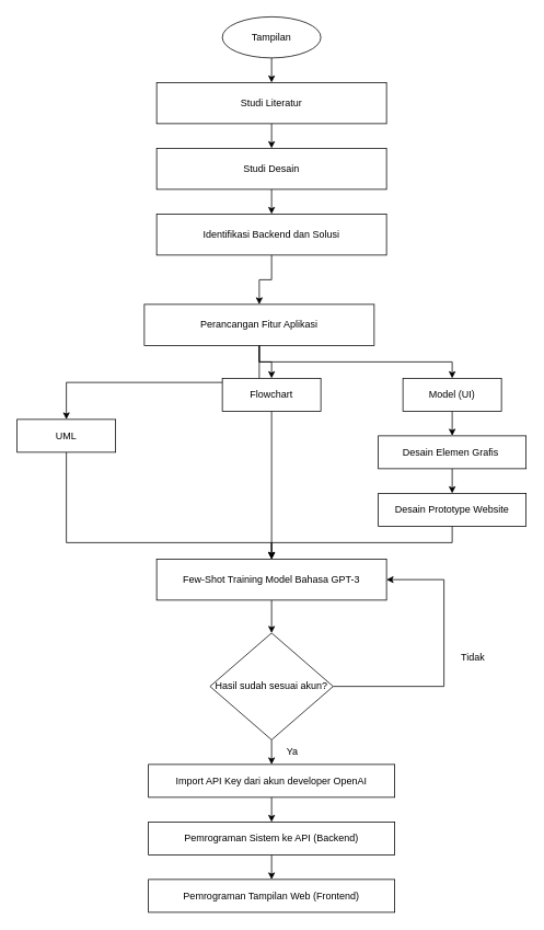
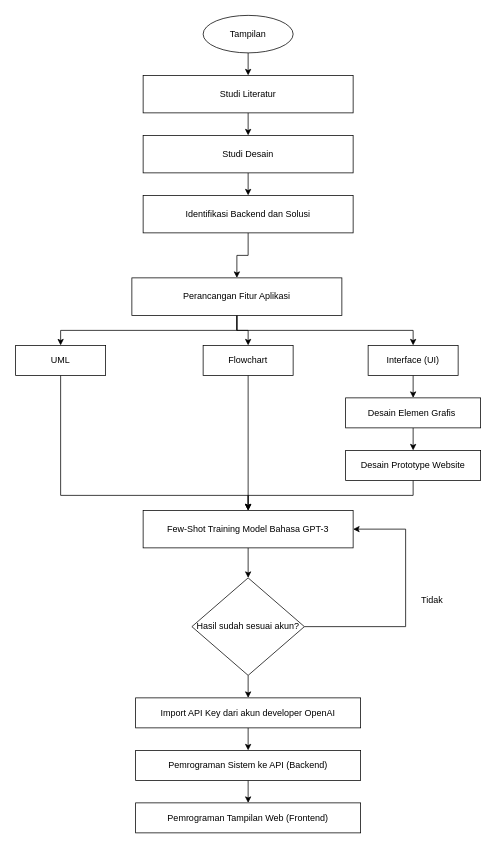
  <mxCell id="0" />
  <mxCell id="1" parent="0" />
  <mxCell id="2" style="edgeStyle=orthogonalEdgeStyle;rounded=0;orthogonalLoop=1;jettySize=auto;html=1;exitX=0.5;exitY=1;exitDx=0;exitDy=0;entryX=0.5;entryY=0;entryDx=0;entryDy=0;" edge="1" parent="1" source="3" target="5"><mxGeometry relative="1" as="geometry" /></mxCell>
  <mxCell id="3" value="Tampilan" style="ellipse;whiteSpace=wrap;html=1;" vertex="1" parent="1"><mxGeometry x="270" y="20" width="120" height="50" as="geometry" /></mxCell>
  <mxCell id="4" style="edgeStyle=orthogonalEdgeStyle;rounded=0;orthogonalLoop=1;jettySize=auto;html=1;exitX=0.5;exitY=1;exitDx=0;exitDy=0;entryX=0.5;entryY=0;entryDx=0;entryDy=0;" edge="1" parent="1" source="5" target="7"><mxGeometry relative="1" as="geometry" /></mxCell>
  <mxCell id="5" value="Studi Literatur" style="rounded=0;whiteSpace=wrap;html=1;" vertex="1" parent="1"><mxGeometry x="190" y="100" width="280" height="50" as="geometry" /></mxCell>
  <mxCell id="6" style="edgeStyle=orthogonalEdgeStyle;rounded=0;orthogonalLoop=1;jettySize=auto;html=1;exitX=0.5;exitY=1;exitDx=0;exitDy=0;entryX=0.5;entryY=0;entryDx=0;entryDy=0;" edge="1" parent="1" source="7" target="9"><mxGeometry relative="1" as="geometry" /></mxCell>
  <mxCell id="7" value="Studi Desain" style="rounded=0;whiteSpace=wrap;html=1;" vertex="1" parent="1"><mxGeometry x="190" y="180" width="280" height="50" as="geometry" /></mxCell>
  <mxCell id="8" style="edgeStyle=orthogonalEdgeStyle;rounded=0;orthogonalLoop=1;jettySize=auto;html=1;exitX=0.5;exitY=1;exitDx=0;exitDy=0;entryX=0.5;entryY=0;entryDx=0;entryDy=0;" edge="1" parent="1" source="9" target="13"><mxGeometry relative="1" as="geometry" /></mxCell>
  <mxCell id="9" value="Identifikasi Backend dan Solusi" style="rounded=0;whiteSpace=wrap;html=1;" vertex="1" parent="1"><mxGeometry x="190" y="260" width="280" height="50" as="geometry" /></mxCell>
  <mxCell id="10" style="edgeStyle=orthogonalEdgeStyle;rounded=0;orthogonalLoop=1;jettySize=auto;html=1;exitX=0.5;exitY=1;exitDx=0;exitDy=0;entryX=0.5;entryY=0;entryDx=0;entryDy=0;" edge="1" parent="1" source="13" target="19"><mxGeometry relative="1" as="geometry" /></mxCell>
  <mxCell id="11" style="edgeStyle=orthogonalEdgeStyle;rounded=0;orthogonalLoop=1;jettySize=auto;html=1;exitX=0.5;exitY=1;exitDx=0;exitDy=0;entryX=0.5;entryY=0;entryDx=0;entryDy=0;" edge="1" parent="1" source="13" target="15"><mxGeometry relative="1" as="geometry" /></mxCell>
  <mxCell id="12" style="edgeStyle=orthogonalEdgeStyle;rounded=0;orthogonalLoop=1;jettySize=auto;html=1;exitX=0.5;exitY=1;exitDx=0;exitDy=0;entryX=0.5;entryY=0;entryDx=0;entryDy=0;" edge="1" parent="1" source="13" target="17"><mxGeometry relative="1" as="geometry" /></mxCell>
  <mxCell id="13" value="Perancangan Fitur Aplikasi" style="rounded=0;whiteSpace=wrap;html=1;" vertex="1" parent="1"><mxGeometry x="175" y="370" width="280" height="50" as="geometry" /></mxCell>
  <mxCell id="14" style="edgeStyle=orthogonalEdgeStyle;rounded=0;orthogonalLoop=1;jettySize=auto;html=1;exitX=0.5;exitY=1;exitDx=0;exitDy=0;entryX=0.5;entryY=0;entryDx=0;entryDy=0;" edge="1" parent="1" source="15" target="25"><mxGeometry relative="1" as="geometry"><Array as="points"><mxPoint x="80" y="660" /><mxPoint x="330" y="660" /></Array></mxGeometry></mxCell>
- <mxCell id="15" value="UML" style="rounded=0;whiteSpace=wrap;html=1;" vertex="1" parent="1"><mxGeometry x="20" y="510" width="120" height="40" as="geometry" /></mxCell>
+ <mxCell id="15" value="UML" style="rounded=0;whiteSpace=wrap;html=1;" vertex="1" parent="1"><mxGeometry x="20" y="460" width="120" height="40" as="geometry" /></mxCell>
  <mxCell id="16" style="edgeStyle=orthogonalEdgeStyle;rounded=0;orthogonalLoop=1;jettySize=auto;html=1;exitX=0.5;exitY=1;exitDx=0;exitDy=0;entryX=0.5;entryY=0;entryDx=0;entryDy=0;" edge="1" parent="1" source="17" target="21"><mxGeometry relative="1" as="geometry" /></mxCell>
- <mxCell id="17" value="Model (UI)" style="rounded=0;whiteSpace=wrap;html=1;" vertex="1" parent="1"><mxGeometry x="490" y="460" width="120" height="40" as="geometry" /></mxCell>
+ <mxCell id="17" value="Interface (UI)" style="rounded=0;whiteSpace=wrap;html=1;" vertex="1" parent="1"><mxGeometry x="490" y="460" width="120" height="40" as="geometry" /></mxCell>
  <mxCell id="18" style="edgeStyle=orthogonalEdgeStyle;rounded=0;orthogonalLoop=1;jettySize=auto;html=1;exitX=0.5;exitY=1;exitDx=0;exitDy=0;entryX=0.5;entryY=0;entryDx=0;entryDy=0;" edge="1" parent="1" source="19" target="25"><mxGeometry relative="1" as="geometry" /></mxCell>
  <mxCell id="19" value="Flowchart" style="rounded=0;whiteSpace=wrap;html=1;" vertex="1" parent="1"><mxGeometry x="270" y="460" width="120" height="40" as="geometry" /></mxCell>
  <mxCell id="20" style="edgeStyle=orthogonalEdgeStyle;rounded=0;orthogonalLoop=1;jettySize=auto;html=1;exitX=0.5;exitY=1;exitDx=0;exitDy=0;entryX=0.5;entryY=0;entryDx=0;entryDy=0;" edge="1" parent="1" source="21" target="23"><mxGeometry relative="1" as="geometry" /></mxCell>
  <mxCell id="21" value="Desain Elemen Grafis&amp;nbsp;" style="rounded=0;whiteSpace=wrap;html=1;" vertex="1" parent="1"><mxGeometry x="460" y="530" width="180" height="40" as="geometry" /></mxCell>
  <mxCell id="22" style="edgeStyle=orthogonalEdgeStyle;rounded=0;orthogonalLoop=1;jettySize=auto;html=1;exitX=0.5;exitY=1;exitDx=0;exitDy=0;entryX=0.5;entryY=0;entryDx=0;entryDy=0;" edge="1" parent="1" source="23" target="25"><mxGeometry relative="1" as="geometry" /></mxCell>
  <mxCell id="23" value="Desain Prototype Website" style="rounded=0;whiteSpace=wrap;html=1;" vertex="1" parent="1"><mxGeometry x="460" y="600" width="180" height="40" as="geometry" /></mxCell>
  <mxCell id="24" style="edgeStyle=orthogonalEdgeStyle;rounded=0;orthogonalLoop=1;jettySize=auto;html=1;exitX=0.5;exitY=1;exitDx=0;exitDy=0;entryX=0.5;entryY=0;entryDx=0;entryDy=0;" edge="1" parent="1" source="25" target="28"><mxGeometry relative="1" as="geometry" /></mxCell>
  <mxCell id="25" value="Few-Shot Training Model Bahasa GPT-3" style="rounded=0;whiteSpace=wrap;html=1;" vertex="1" parent="1"><mxGeometry x="190" y="680" width="280" height="50" as="geometry" /></mxCell>
  <mxCell id="26" style="edgeStyle=orthogonalEdgeStyle;rounded=0;orthogonalLoop=1;jettySize=auto;html=1;exitX=1;exitY=0.5;exitDx=0;exitDy=0;entryX=1;entryY=0.5;entryDx=0;entryDy=0;" edge="1" parent="1" source="28" target="25"><mxGeometry relative="1" as="geometry"><Array as="points"><mxPoint x="540" y="835" /><mxPoint x="540" y="705" /></Array></mxGeometry></mxCell>
  <mxCell id="27" style="edgeStyle=orthogonalEdgeStyle;rounded=0;orthogonalLoop=1;jettySize=auto;html=1;exitX=0.5;exitY=1;exitDx=0;exitDy=0;entryX=0.5;entryY=0;entryDx=0;entryDy=0;" edge="1" parent="1" source="28" target="31"><mxGeometry relative="1" as="geometry" /></mxCell>
  <mxCell id="28" value="Hasil sudah sesuai akun?" style="rhombus;whiteSpace=wrap;html=1;" vertex="1" parent="1"><mxGeometry x="255" y="770" width="150" height="130" as="geometry" /></mxCell>
  <mxCell id="29" value="Tidak" style="text;html=1;align=center;verticalAlign=middle;resizable=0;points=[];autosize=1;strokeColor=none;fillColor=none;" vertex="1" parent="1"><mxGeometry x="550" y="785" width="50" height="30" as="geometry" /></mxCell>
  <mxCell id="30" style="edgeStyle=orthogonalEdgeStyle;rounded=0;orthogonalLoop=1;jettySize=auto;html=1;exitX=0.5;exitY=1;exitDx=0;exitDy=0;entryX=0.5;entryY=0;entryDx=0;entryDy=0;" edge="1" parent="1" source="31" target="34"><mxGeometry relative="1" as="geometry" /></mxCell>
  <mxCell id="31" value="Import API Key dari akun developer OpenAI" style="rounded=0;whiteSpace=wrap;html=1;" vertex="1" parent="1"><mxGeometry x="180" y="930" width="300" height="40" as="geometry" /></mxCell>
- <mxCell id="32" value="Ya" style="text;html=1;align=center;verticalAlign=middle;resizable=0;points=[];autosize=1;strokeColor=none;fillColor=none;" vertex="1" parent="1"><mxGeometry x="335" y="900" width="40" height="30" as="geometry" /></mxCell>
  <mxCell id="33" style="edgeStyle=orthogonalEdgeStyle;rounded=0;orthogonalLoop=1;jettySize=auto;html=1;exitX=0.5;exitY=1;exitDx=0;exitDy=0;entryX=0.5;entryY=0;entryDx=0;entryDy=0;" edge="1" parent="1" source="34" target="35"><mxGeometry relative="1" as="geometry" /></mxCell>
  <mxCell id="34" value="Pemrograman Sistem ke API (Backend)" style="rounded=0;whiteSpace=wrap;html=1;" vertex="1" parent="1"><mxGeometry x="180" y="1000" width="300" height="40" as="geometry" /></mxCell>
  <mxCell id="35" value="Pemrograman Tampilan Web (Frontend)" style="rounded=0;whiteSpace=wrap;html=1;" vertex="1" parent="1"><mxGeometry x="180" y="1070" width="300" height="40" as="geometry" /></mxCell>
